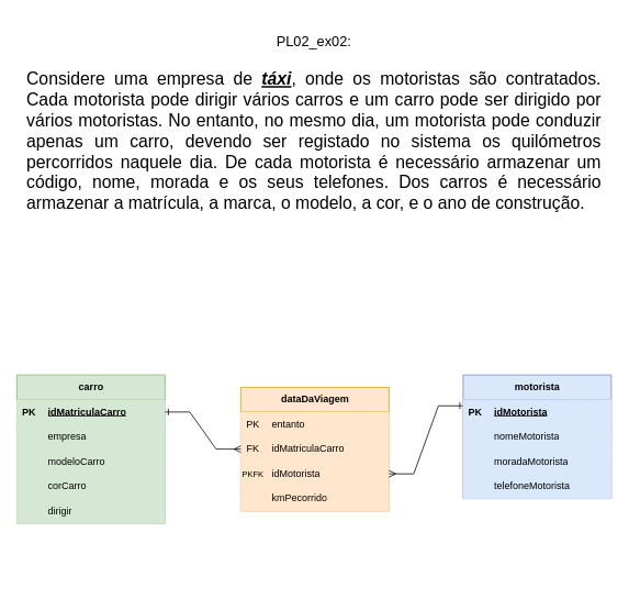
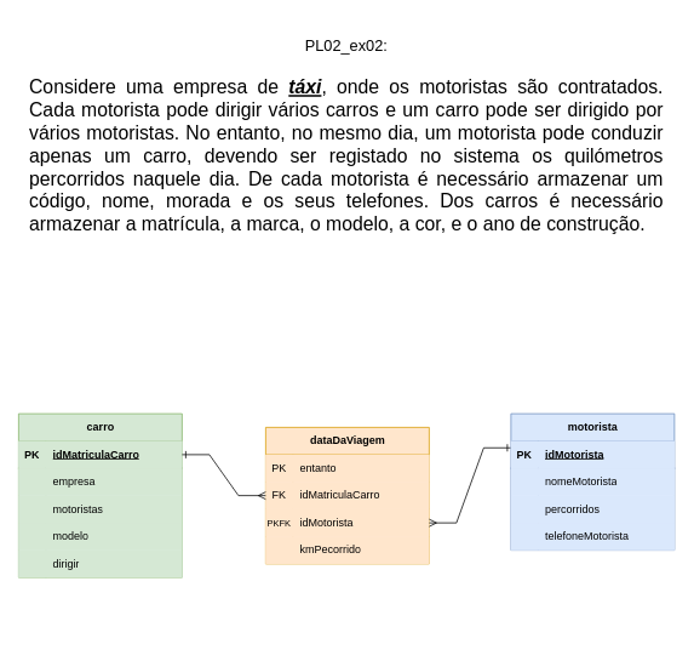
  <mxCell id="0" />
  <mxCell id="1" parent="0" />
  <mxCell id="2" value="carro" style="shape=table;startSize=30;container=1;collapsible=1;childLayout=tableLayout;fixedRows=1;rowLines=0;fontStyle=1;align=center;resizeLast=1;html=1;fillColor=#d5e8d4;strokeColor=#82b366;" vertex="1" parent="1"><mxGeometry x="20" y="440" width="180" height="180" as="geometry" /></mxCell>
  <mxCell id="3" value="" style="shape=tableRow;horizontal=0;startSize=0;swimlaneHead=0;swimlaneBody=0;fillColor=#d5e8d4;collapsible=0;dropTarget=0;points=[[0,0.5],[1,0.5]];portConstraint=eastwest;top=0;left=0;right=0;bottom=1;strokeColor=#82b366;" vertex="1" parent="2"><mxGeometry y="30" width="180" height="30" as="geometry" /></mxCell>
  <mxCell id="4" value="PK" style="shape=partialRectangle;connectable=0;fillColor=#d5e8d4;top=0;left=0;bottom=0;right=0;fontStyle=1;overflow=hidden;whiteSpace=wrap;html=1;strokeColor=#82b366;" vertex="1" parent="3"><mxGeometry width="30" height="30" as="geometry"><mxRectangle width="30" height="30" as="alternateBounds" /></mxGeometry></mxCell>
  <mxCell id="5" value="idMatriculaCarro" style="shape=partialRectangle;connectable=0;fillColor=#d5e8d4;top=0;left=0;bottom=0;right=0;align=left;spacingLeft=6;fontStyle=5;overflow=hidden;whiteSpace=wrap;html=1;strokeColor=#82b366;" vertex="1" parent="3"><mxGeometry x="30" width="150" height="30" as="geometry"><mxRectangle width="150" height="30" as="alternateBounds" /></mxGeometry></mxCell>
  <mxCell id="6" value="" style="shape=tableRow;horizontal=0;startSize=0;swimlaneHead=0;swimlaneBody=0;fillColor=#d5e8d4;collapsible=0;dropTarget=0;points=[[0,0.5],[1,0.5]];portConstraint=eastwest;top=0;left=0;right=0;bottom=0;strokeColor=#82b366;" vertex="1" parent="2"><mxGeometry y="60" width="180" height="30" as="geometry" /></mxCell>
  <mxCell id="7" value="" style="shape=partialRectangle;connectable=0;fillColor=#d5e8d4;top=0;left=0;bottom=0;right=0;editable=1;overflow=hidden;whiteSpace=wrap;html=1;strokeColor=#82b366;" vertex="1" parent="6"><mxGeometry width="30" height="30" as="geometry"><mxRectangle width="30" height="30" as="alternateBounds" /></mxGeometry></mxCell>
  <mxCell id="8" value="empresa" style="shape=partialRectangle;connectable=0;fillColor=#d5e8d4;top=0;left=0;bottom=0;right=0;align=left;spacingLeft=6;overflow=hidden;whiteSpace=wrap;html=1;strokeColor=#82b366;" vertex="1" parent="6"><mxGeometry x="30" width="150" height="30" as="geometry"><mxRectangle width="150" height="30" as="alternateBounds" /></mxGeometry></mxCell>
  <mxCell id="9" value="" style="shape=tableRow;horizontal=0;startSize=0;swimlaneHead=0;swimlaneBody=0;fillColor=#d5e8d4;collapsible=0;dropTarget=0;points=[[0,0.5],[1,0.5]];portConstraint=eastwest;top=0;left=0;right=0;bottom=0;strokeColor=#82b366;" vertex="1" parent="2"><mxGeometry y="90" width="180" height="30" as="geometry" /></mxCell>
  <mxCell id="10" value="" style="shape=partialRectangle;connectable=0;fillColor=#d5e8d4;top=0;left=0;bottom=0;right=0;editable=1;overflow=hidden;whiteSpace=wrap;html=1;strokeColor=#82b366;" vertex="1" parent="9"><mxGeometry width="30" height="30" as="geometry"><mxRectangle width="30" height="30" as="alternateBounds" /></mxGeometry></mxCell>
- <mxCell id="11" value="modeloCarro" style="shape=partialRectangle;connectable=0;fillColor=#d5e8d4;top=0;left=0;bottom=0;right=0;align=left;spacingLeft=6;overflow=hidden;whiteSpace=wrap;html=1;strokeColor=#82b366;" vertex="1" parent="9"><mxGeometry x="30" width="150" height="30" as="geometry"><mxRectangle width="150" height="30" as="alternateBounds" /></mxGeometry></mxCell>
+ <mxCell id="11" value="motoristas" style="shape=partialRectangle;connectable=0;fillColor=#d5e8d4;top=0;left=0;bottom=0;right=0;align=left;spacingLeft=6;overflow=hidden;whiteSpace=wrap;html=1;strokeColor=#82b366;" vertex="1" parent="9"><mxGeometry x="30" width="150" height="30" as="geometry"><mxRectangle width="150" height="30" as="alternateBounds" /></mxGeometry></mxCell>
  <mxCell id="12" value="" style="shape=tableRow;horizontal=0;startSize=0;swimlaneHead=0;swimlaneBody=0;fillColor=#d5e8d4;collapsible=0;dropTarget=0;points=[[0,0.5],[1,0.5]];portConstraint=eastwest;top=0;left=0;right=0;bottom=0;strokeColor=#82b366;" vertex="1" parent="2"><mxGeometry y="120" width="180" height="30" as="geometry" /></mxCell>
  <mxCell id="13" value="" style="shape=partialRectangle;connectable=0;fillColor=#d5e8d4;top=0;left=0;bottom=0;right=0;editable=1;overflow=hidden;whiteSpace=wrap;html=1;strokeColor=#82b366;" vertex="1" parent="12"><mxGeometry width="30" height="30" as="geometry"><mxRectangle width="30" height="30" as="alternateBounds" /></mxGeometry></mxCell>
- <mxCell id="14" value="corCarro" style="shape=partialRectangle;connectable=0;fillColor=#d5e8d4;top=0;left=0;bottom=0;right=0;align=left;spacingLeft=6;overflow=hidden;whiteSpace=wrap;html=1;strokeColor=#82b366;" vertex="1" parent="12"><mxGeometry x="30" width="150" height="30" as="geometry"><mxRectangle width="150" height="30" as="alternateBounds" /></mxGeometry></mxCell>
+ <mxCell id="14" value="modelo" style="shape=partialRectangle;connectable=0;fillColor=#d5e8d4;top=0;left=0;bottom=0;right=0;align=left;spacingLeft=6;overflow=hidden;whiteSpace=wrap;html=1;strokeColor=#82b366;" vertex="1" parent="12"><mxGeometry x="30" width="150" height="30" as="geometry"><mxRectangle width="150" height="30" as="alternateBounds" /></mxGeometry></mxCell>
  <mxCell id="15" style="shape=tableRow;horizontal=0;startSize=0;swimlaneHead=0;swimlaneBody=0;fillColor=#d5e8d4;collapsible=0;dropTarget=0;points=[[0,0.5],[1,0.5]];portConstraint=eastwest;top=0;left=0;right=0;bottom=0;strokeColor=#82b366;" vertex="1" parent="2"><mxGeometry y="150" width="180" height="30" as="geometry" /></mxCell>
  <mxCell id="16" style="shape=partialRectangle;connectable=0;fillColor=#d5e8d4;top=0;left=0;bottom=0;right=0;editable=1;overflow=hidden;whiteSpace=wrap;html=1;strokeColor=#82b366;" vertex="1" parent="15"><mxGeometry width="30" height="30" as="geometry"><mxRectangle width="30" height="30" as="alternateBounds" /></mxGeometry></mxCell>
  <mxCell id="17" value="dirigir" style="shape=partialRectangle;connectable=0;fillColor=#d5e8d4;top=0;left=0;bottom=0;right=0;align=left;spacingLeft=6;overflow=hidden;whiteSpace=wrap;html=1;strokeColor=#82b366;" vertex="1" parent="15"><mxGeometry x="30" width="150" height="30" as="geometry"><mxRectangle width="150" height="30" as="alternateBounds" /></mxGeometry></mxCell>
  <mxCell id="18" value="dataDaViagem" style="shape=table;startSize=30;container=1;collapsible=1;childLayout=tableLayout;fixedRows=1;rowLines=0;fontStyle=1;align=center;resizeLast=1;html=1;fillColor=#ffe6cc;strokeColor=#d79b00;" vertex="1" parent="1"><mxGeometry x="292" y="455" width="180" height="150" as="geometry" /></mxCell>
  <mxCell id="19" value="" style="shape=tableRow;horizontal=0;startSize=0;swimlaneHead=0;swimlaneBody=0;fillColor=#ffe6cc;collapsible=0;dropTarget=0;points=[[0,0.5],[1,0.5]];portConstraint=eastwest;top=0;left=0;right=0;bottom=0;strokeColor=#d79b00;" vertex="1" parent="18"><mxGeometry y="30" width="180" height="30" as="geometry" /></mxCell>
  <mxCell id="20" value="PK" style="shape=partialRectangle;connectable=0;fillColor=#ffe6cc;top=0;left=0;bottom=0;right=0;editable=1;overflow=hidden;whiteSpace=wrap;html=1;strokeColor=#d79b00;" vertex="1" parent="19"><mxGeometry width="30" height="30" as="geometry"><mxRectangle width="30" height="30" as="alternateBounds" /></mxGeometry></mxCell>
  <mxCell id="21" value="entanto" style="shape=partialRectangle;connectable=0;fillColor=#ffe6cc;top=0;left=0;bottom=0;right=0;align=left;spacingLeft=6;overflow=hidden;whiteSpace=wrap;html=1;strokeColor=#d79b00;" vertex="1" parent="19"><mxGeometry x="30" width="150" height="30" as="geometry"><mxRectangle width="150" height="30" as="alternateBounds" /></mxGeometry></mxCell>
  <mxCell id="22" value="" style="shape=tableRow;horizontal=0;startSize=0;swimlaneHead=0;swimlaneBody=0;fillColor=#ffe6cc;collapsible=0;dropTarget=0;points=[[0,0.5],[1,0.5]];portConstraint=eastwest;top=0;left=0;right=0;bottom=0;strokeColor=#d79b00;" vertex="1" parent="18"><mxGeometry y="60" width="180" height="30" as="geometry" /></mxCell>
  <mxCell id="23" value="FK" style="shape=partialRectangle;connectable=0;fillColor=#ffe6cc;top=0;left=0;bottom=0;right=0;editable=1;overflow=hidden;whiteSpace=wrap;html=1;strokeColor=#d79b00;" vertex="1" parent="22"><mxGeometry width="30" height="30" as="geometry"><mxRectangle width="30" height="30" as="alternateBounds" /></mxGeometry></mxCell>
  <mxCell id="24" value="idMatriculaCarro" style="shape=partialRectangle;connectable=0;fillColor=#ffe6cc;top=0;left=0;bottom=0;right=0;align=left;spacingLeft=6;overflow=hidden;whiteSpace=wrap;html=1;strokeColor=#d79b00;" vertex="1" parent="22"><mxGeometry x="30" width="150" height="30" as="geometry"><mxRectangle width="150" height="30" as="alternateBounds" /></mxGeometry></mxCell>
  <mxCell id="25" value="" style="shape=tableRow;horizontal=0;startSize=0;swimlaneHead=0;swimlaneBody=0;fillColor=#ffe6cc;collapsible=0;dropTarget=0;points=[[0,0.5],[1,0.5]];portConstraint=eastwest;top=0;left=0;right=0;bottom=0;strokeColor=#d79b00;" vertex="1" parent="18"><mxGeometry y="90" width="180" height="30" as="geometry" /></mxCell>
  <mxCell id="26" value="&lt;font style=&quot;font-size: 10px;&quot;&gt;PKFK&lt;/font&gt;" style="shape=partialRectangle;connectable=0;fillColor=#ffe6cc;top=0;left=0;bottom=0;right=0;editable=1;overflow=hidden;whiteSpace=wrap;html=1;strokeColor=#d79b00;" vertex="1" parent="25"><mxGeometry width="30" height="30" as="geometry"><mxRectangle width="30" height="30" as="alternateBounds" /></mxGeometry></mxCell>
  <mxCell id="27" value="idMotorista" style="shape=partialRectangle;connectable=0;fillColor=#ffe6cc;top=0;left=0;bottom=0;right=0;align=left;spacingLeft=6;overflow=hidden;whiteSpace=wrap;html=1;strokeColor=#d79b00;" vertex="1" parent="25"><mxGeometry x="30" width="150" height="30" as="geometry"><mxRectangle width="150" height="30" as="alternateBounds" /></mxGeometry></mxCell>
  <mxCell id="28" style="shape=tableRow;horizontal=0;startSize=0;swimlaneHead=0;swimlaneBody=0;fillColor=#ffe6cc;collapsible=0;dropTarget=0;points=[[0,0.5],[1,0.5]];portConstraint=eastwest;top=0;left=0;right=0;bottom=0;strokeColor=#d79b00;" vertex="1" parent="18"><mxGeometry y="120" width="180" height="30" as="geometry" /></mxCell>
  <mxCell id="29" style="shape=partialRectangle;connectable=0;fillColor=#ffe6cc;top=0;left=0;bottom=0;right=0;editable=1;overflow=hidden;whiteSpace=wrap;html=1;strokeColor=#d79b00;" vertex="1" parent="28"><mxGeometry width="30" height="30" as="geometry"><mxRectangle width="30" height="30" as="alternateBounds" /></mxGeometry></mxCell>
  <mxCell id="30" value="kmPecorrido" style="shape=partialRectangle;connectable=0;fillColor=#ffe6cc;top=0;left=0;bottom=0;right=0;align=left;spacingLeft=6;overflow=hidden;whiteSpace=wrap;html=1;strokeColor=#d79b00;" vertex="1" parent="28"><mxGeometry x="30" width="150" height="30" as="geometry"><mxRectangle width="150" height="30" as="alternateBounds" /></mxGeometry></mxCell>
  <mxCell id="31" value="" style="edgeStyle=entityRelationEdgeStyle;fontSize=12;html=1;endArrow=ERmany;rounded=0;entryX=0;entryY=0.5;entryDx=0;entryDy=0;exitX=1;exitY=0.5;exitDx=0;exitDy=0;startArrow=ERone;startFill=0;" edge="1" parent="1" source="3" target="22"><mxGeometry width="100" height="100" relative="1" as="geometry"><mxPoint x="240" y="685" as="sourcePoint" /><mxPoint x="340" y="655" as="targetPoint" /><Array as="points"><mxPoint x="210" y="690" /></Array></mxGeometry></mxCell>
  <mxCell id="32" value="" style="edgeStyle=entityRelationEdgeStyle;fontSize=12;html=1;endArrow=ERmany;rounded=0;entryX=1;entryY=0.5;entryDx=0;entryDy=0;exitX=0;exitY=0.25;exitDx=0;exitDy=0;startArrow=ERone;startFill=0;" edge="1" parent="1" source="34" target="25"><mxGeometry width="100" height="100" relative="1" as="geometry"><mxPoint x="580" y="500" as="sourcePoint" /><mxPoint x="370" y="585" as="targetPoint" /><Array as="points"><mxPoint x="450" y="535" /></Array></mxGeometry></mxCell>
  <mxCell id="33" value="&lt;div style=&quot;text-align: justify;&quot;&gt;&lt;span style=&quot;background-color: initial;&quot;&gt;&lt;font style=&quot;font-size: 17px;&quot;&gt;&lt;br&gt;&lt;/font&gt;&lt;/span&gt;&lt;/div&gt;&lt;div style=&quot;text-align: justify;&quot;&gt;&lt;span style=&quot;background-color: initial;&quot;&gt;&lt;font style=&quot;font-size: 17px;&quot;&gt;&lt;br&gt;&lt;/font&gt;&lt;/span&gt;&lt;/div&gt;&lt;div style=&quot;&quot;&gt;&lt;span style=&quot;background-color: initial;&quot;&gt;&lt;font style=&quot;font-size: 17px;&quot;&gt;PL02_ex02:&lt;/font&gt;&lt;/span&gt;&lt;/div&gt;&lt;div style=&quot;&quot;&gt;&lt;span style=&quot;background-color: initial;&quot;&gt;&lt;font style=&quot;font-size: 17px;&quot;&gt;&lt;br&gt;&lt;/font&gt;&lt;/span&gt;&lt;/div&gt;&lt;div style=&quot;text-align: justify;&quot;&gt;&lt;font style=&quot;font-size: 21px;&quot;&gt;Considere uma empresa de &lt;b&gt;&lt;i&gt;&lt;u&gt;táxi&lt;/u&gt;&lt;/i&gt;&lt;/b&gt;, onde os motoristas são contratados. Cada motorista pode dirigir vários carros e um carro pode ser dirigido por vários motoristas. No entanto, no mesmo dia, um motorista pode conduzir apenas um carro, devendo ser registado no sistema os quilómetros percorridos naquele dia. De cada motorista é&amp;nbsp;necessário armazenar um código, nome, morada e os seus telefones. Dos carros é necessário armazenar a matrícula, a marca, o modelo, a cor, e o ano de construção.&amp;nbsp;&lt;/font&gt;&lt;br&gt;&lt;/div&gt;" style="text;html=1;strokeColor=none;fillColor=none;align=center;verticalAlign=middle;whiteSpace=wrap;rounded=0;" vertex="1" parent="1"><mxGeometry x="31" y="20" width="700" height="190" as="geometry" /></mxCell>
  <mxCell id="34" value="motorista" style="shape=table;startSize=30;container=1;collapsible=1;childLayout=tableLayout;fixedRows=1;rowLines=0;fontStyle=1;align=center;resizeLast=1;html=1;fillColor=#dae8fc;strokeColor=#6c8ebf;" vertex="1" parent="1"><mxGeometry x="562" y="440" width="180" height="150" as="geometry"><mxRectangle x="335" y="280" width="80" height="30" as="alternateBounds" /></mxGeometry></mxCell>
  <mxCell id="35" value="" style="shape=tableRow;horizontal=0;startSize=0;swimlaneHead=0;swimlaneBody=0;fillColor=#dae8fc;collapsible=0;dropTarget=0;points=[[0,0.5],[1,0.5]];portConstraint=eastwest;top=0;left=0;right=0;bottom=1;strokeColor=#6c8ebf;" vertex="1" parent="34"><mxGeometry y="30" width="180" height="30" as="geometry" /></mxCell>
  <mxCell id="36" value="PK" style="shape=partialRectangle;connectable=0;fillColor=#dae8fc;top=0;left=0;bottom=0;right=0;fontStyle=1;overflow=hidden;whiteSpace=wrap;html=1;strokeColor=#6c8ebf;" vertex="1" parent="35"><mxGeometry width="30" height="30" as="geometry"><mxRectangle width="30" height="30" as="alternateBounds" /></mxGeometry></mxCell>
  <mxCell id="37" value="idMotorista" style="shape=partialRectangle;connectable=0;fillColor=#dae8fc;top=0;left=0;bottom=0;right=0;align=left;spacingLeft=6;fontStyle=5;overflow=hidden;whiteSpace=wrap;html=1;strokeColor=#6c8ebf;" vertex="1" parent="35"><mxGeometry x="30" width="150" height="30" as="geometry"><mxRectangle width="150" height="30" as="alternateBounds" /></mxGeometry></mxCell>
  <mxCell id="38" value="" style="shape=tableRow;horizontal=0;startSize=0;swimlaneHead=0;swimlaneBody=0;fillColor=#dae8fc;collapsible=0;dropTarget=0;points=[[0,0.5],[1,0.5]];portConstraint=eastwest;top=0;left=0;right=0;bottom=0;strokeColor=#6c8ebf;" vertex="1" parent="34"><mxGeometry y="60" width="180" height="30" as="geometry" /></mxCell>
  <mxCell id="39" value="" style="shape=partialRectangle;connectable=0;fillColor=#dae8fc;top=0;left=0;bottom=0;right=0;editable=1;overflow=hidden;whiteSpace=wrap;html=1;strokeColor=#6c8ebf;" vertex="1" parent="38"><mxGeometry width="30" height="30" as="geometry"><mxRectangle width="30" height="30" as="alternateBounds" /></mxGeometry></mxCell>
  <mxCell id="40" value="nomeMotorista" style="shape=partialRectangle;connectable=0;fillColor=#dae8fc;top=0;left=0;bottom=0;right=0;align=left;spacingLeft=6;overflow=hidden;whiteSpace=wrap;html=1;strokeColor=#6c8ebf;" vertex="1" parent="38"><mxGeometry x="30" width="150" height="30" as="geometry"><mxRectangle width="150" height="30" as="alternateBounds" /></mxGeometry></mxCell>
  <mxCell id="41" value="" style="shape=tableRow;horizontal=0;startSize=0;swimlaneHead=0;swimlaneBody=0;fillColor=#dae8fc;collapsible=0;dropTarget=0;points=[[0,0.5],[1,0.5]];portConstraint=eastwest;top=0;left=0;right=0;bottom=0;strokeColor=#6c8ebf;" vertex="1" parent="34"><mxGeometry y="90" width="180" height="30" as="geometry" /></mxCell>
  <mxCell id="42" value="" style="shape=partialRectangle;connectable=0;fillColor=#dae8fc;top=0;left=0;bottom=0;right=0;editable=1;overflow=hidden;whiteSpace=wrap;html=1;strokeColor=#6c8ebf;" vertex="1" parent="41"><mxGeometry width="30" height="30" as="geometry"><mxRectangle width="30" height="30" as="alternateBounds" /></mxGeometry></mxCell>
- <mxCell id="43" value="moradaMotorista" style="shape=partialRectangle;connectable=0;fillColor=#dae8fc;top=0;left=0;bottom=0;right=0;align=left;spacingLeft=6;overflow=hidden;whiteSpace=wrap;html=1;strokeColor=#6c8ebf;" vertex="1" parent="41"><mxGeometry x="30" width="150" height="30" as="geometry"><mxRectangle width="150" height="30" as="alternateBounds" /></mxGeometry></mxCell>
+ <mxCell id="43" value="percorridos" style="shape=partialRectangle;connectable=0;fillColor=#dae8fc;top=0;left=0;bottom=0;right=0;align=left;spacingLeft=6;overflow=hidden;whiteSpace=wrap;html=1;strokeColor=#6c8ebf;" vertex="1" parent="41"><mxGeometry x="30" width="150" height="30" as="geometry"><mxRectangle width="150" height="30" as="alternateBounds" /></mxGeometry></mxCell>
  <mxCell id="44" value="" style="shape=tableRow;horizontal=0;startSize=0;swimlaneHead=0;swimlaneBody=0;fillColor=#dae8fc;collapsible=0;dropTarget=0;points=[[0,0.5],[1,0.5]];portConstraint=eastwest;top=0;left=0;right=0;bottom=0;strokeColor=#6c8ebf;" vertex="1" parent="34"><mxGeometry y="120" width="180" height="30" as="geometry" /></mxCell>
  <mxCell id="45" value="" style="shape=partialRectangle;connectable=0;fillColor=#dae8fc;top=0;left=0;bottom=0;right=0;editable=1;overflow=hidden;whiteSpace=wrap;html=1;strokeColor=#6c8ebf;" vertex="1" parent="44"><mxGeometry width="30" height="30" as="geometry"><mxRectangle width="30" height="30" as="alternateBounds" /></mxGeometry></mxCell>
  <mxCell id="46" value="telefoneMotorista" style="shape=partialRectangle;connectable=0;fillColor=#dae8fc;top=0;left=0;bottom=0;right=0;align=left;spacingLeft=6;overflow=hidden;whiteSpace=wrap;html=1;strokeColor=#6c8ebf;" vertex="1" parent="44"><mxGeometry x="30" width="150" height="30" as="geometry"><mxRectangle width="150" height="30" as="alternateBounds" /></mxGeometry></mxCell>
